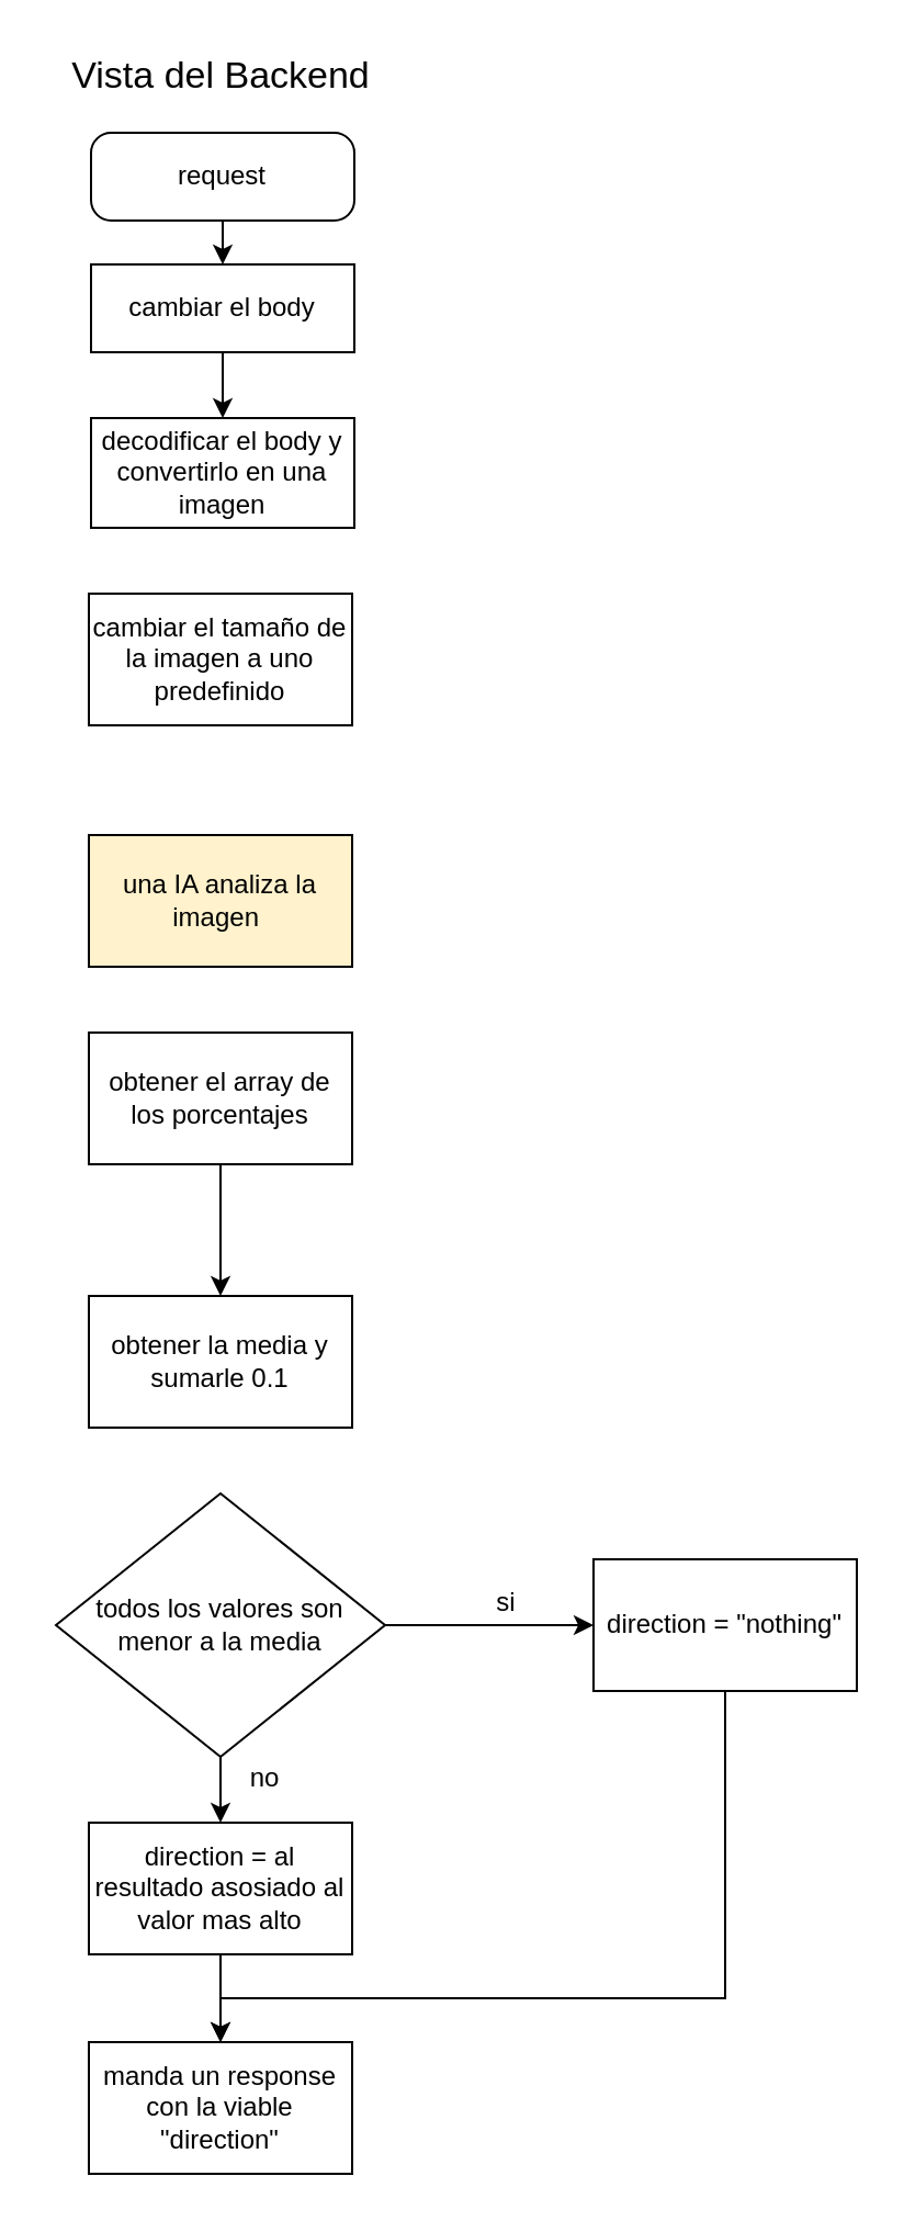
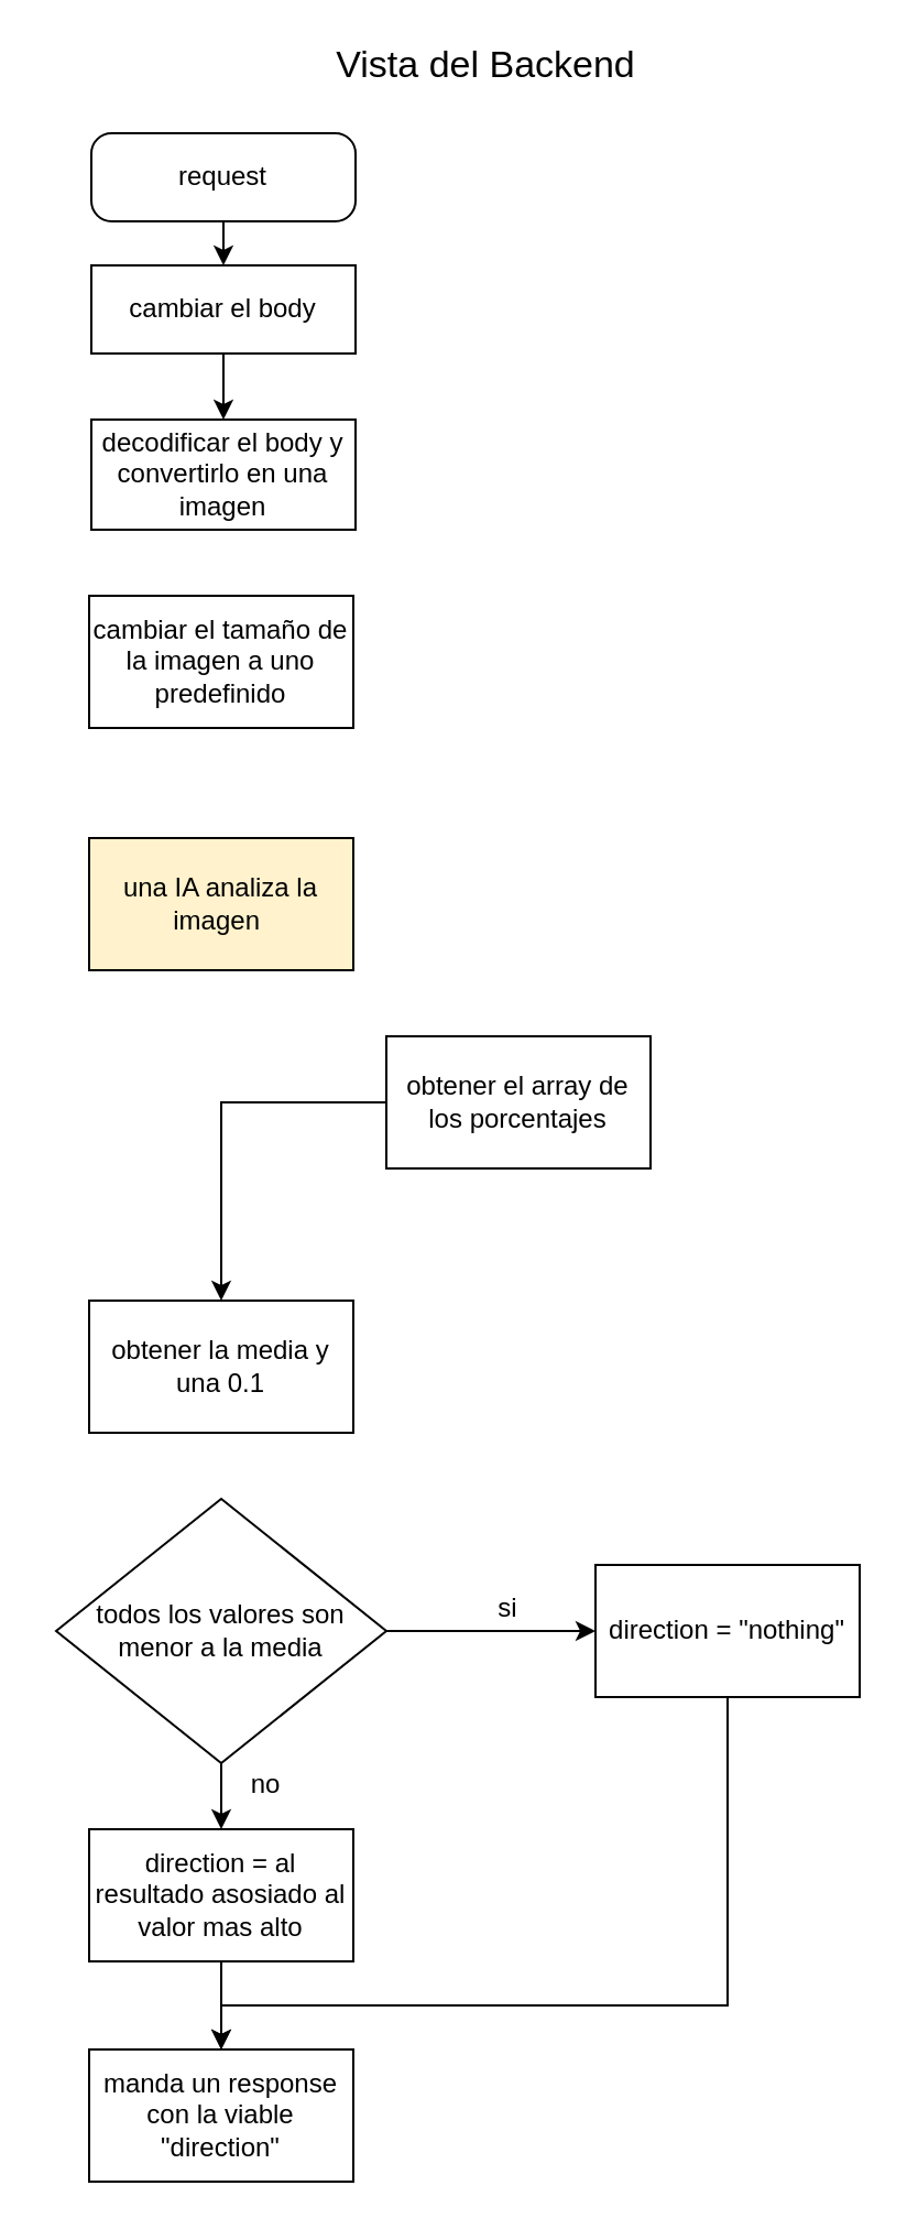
  <mxCell id="0" />
  <mxCell id="1" parent="0" />
  <mxCell id="2" style="edgeStyle=orthogonalEdgeStyle;rounded=0;orthogonalLoop=1;jettySize=auto;html=1;exitX=0.5;exitY=1;exitDx=0;exitDy=0;entryX=0.5;entryY=0;entryDx=0;entryDy=0;" edge="1" parent="1" source="3" target="5"><mxGeometry relative="1" as="geometry" /></mxCell>
  <mxCell id="3" value="request" style="rounded=1;whiteSpace=wrap;html=1;fontSize=12;glass=0;strokeWidth=1;shadow=0;arcSize=23;" parent="1" vertex="1"><mxGeometry x="41" y="60" width="120" height="40" as="geometry" /></mxCell>
  <mxCell id="4" value="" style="edgeStyle=orthogonalEdgeStyle;rounded=0;orthogonalLoop=1;jettySize=auto;html=1;" edge="1" parent="1" source="5" target="7"><mxGeometry relative="1" as="geometry" /></mxCell>
  <mxCell id="5" value="cambiar el body" style="rounded=1;whiteSpace=wrap;html=1;fontSize=12;glass=0;strokeWidth=1;shadow=0;arcSize=0;" parent="1" vertex="1"><mxGeometry x="41" y="120" width="120" height="40" as="geometry" /></mxCell>
- <mxCell id="6" value="&lt;font style=&quot;font-size: 17px;&quot;&gt;Vista del Backend&lt;/font&gt;" style="text;html=1;align=center;verticalAlign=middle;resizable=0;points=[];autosize=1;strokeColor=none;fillColor=none;" vertex="1" parent="1"><mxGeometry x="20" y="20" width="160" height="30" as="geometry" /></mxCell>
+ <mxCell id="6" value="&lt;font style=&quot;font-size: 17px;&quot;&gt;Vista del Backend&lt;/font&gt;" style="text;html=1;align=center;verticalAlign=middle;resizable=0;points=[];autosize=1;strokeColor=none;fillColor=none;" vertex="1" parent="1"><mxGeometry x="140" y="15" width="160" height="30" as="geometry" /></mxCell>
  <mxCell id="7" value="decodificar el body y convertirlo en una imagen" style="whiteSpace=wrap;html=1;rounded=1;glass=0;strokeWidth=1;shadow=0;arcSize=0;" vertex="1" parent="1"><mxGeometry x="41" y="190" width="120" height="50" as="geometry" /></mxCell>
  <mxCell id="8" value="cambiar el tamaño de la imagen a uno predefinido" style="whiteSpace=wrap;html=1;rounded=1;glass=0;strokeWidth=1;shadow=0;arcSize=0;" vertex="1" parent="1"><mxGeometry x="40" y="270" width="120" height="60" as="geometry" /></mxCell>
  <mxCell id="9" value="una IA analiza la imagen&amp;nbsp;" style="whiteSpace=wrap;html=1;rounded=1;glass=0;strokeWidth=1;shadow=0;arcSize=0;fillColor=#fff2cc;" vertex="1" parent="1"><mxGeometry x="40" y="380" width="120" height="60" as="geometry" /></mxCell>
  <mxCell id="10" value="" style="edgeStyle=orthogonalEdgeStyle;rounded=0;orthogonalLoop=1;jettySize=auto;html=1;" edge="1" parent="1" source="11" target="12"><mxGeometry relative="1" as="geometry" /></mxCell>
- <mxCell id="11" value="obtener el array de los porcentajes" style="whiteSpace=wrap;html=1;rounded=1;glass=0;strokeWidth=1;shadow=0;arcSize=0;" vertex="1" parent="1"><mxGeometry x="40" y="470" width="120" height="60" as="geometry" /></mxCell>
- <mxCell id="12" value="obtener la media y sumarle 0.1" style="whiteSpace=wrap;html=1;rounded=1;glass=0;strokeWidth=1;shadow=0;arcSize=0;" vertex="1" parent="1"><mxGeometry x="40" y="590" width="120" height="60" as="geometry" /></mxCell>
+ <mxCell id="11" value="obtener el array de los porcentajes" style="whiteSpace=wrap;html=1;rounded=1;glass=0;strokeWidth=1;shadow=0;arcSize=0;" vertex="1" parent="1"><mxGeometry x="175" y="470" width="120" height="60" as="geometry" /></mxCell>
+ <mxCell id="12" value="obtener la media y una 0.1" style="whiteSpace=wrap;html=1;rounded=1;glass=0;strokeWidth=1;shadow=0;arcSize=0;" vertex="1" parent="1"><mxGeometry x="40" y="590" width="120" height="60" as="geometry" /></mxCell>
  <mxCell id="13" value="" style="edgeStyle=orthogonalEdgeStyle;rounded=0;orthogonalLoop=1;jettySize=auto;html=1;" edge="1" parent="1" source="15" target="17"><mxGeometry relative="1" as="geometry" /></mxCell>
  <mxCell id="14" value="" style="edgeStyle=orthogonalEdgeStyle;rounded=0;orthogonalLoop=1;jettySize=auto;html=1;" edge="1" parent="1" source="15" target="20"><mxGeometry relative="1" as="geometry" /></mxCell>
  <mxCell id="15" value="todos los valores son &lt;br&gt;menor a la media" style="rhombus;whiteSpace=wrap;html=1;rounded=1;glass=0;strokeWidth=1;shadow=0;arcSize=0;" vertex="1" parent="1"><mxGeometry x="25" y="680" width="150" height="120" as="geometry" /></mxCell>
  <mxCell id="16" style="edgeStyle=orthogonalEdgeStyle;rounded=0;orthogonalLoop=1;jettySize=auto;html=1;entryX=0.5;entryY=0;entryDx=0;entryDy=0;" edge="1" parent="1" source="17" target="21"><mxGeometry relative="1" as="geometry"><Array as="points"><mxPoint x="330" y="910" /><mxPoint x="100" y="910" /></Array></mxGeometry></mxCell>
  <mxCell id="17" value="direction = &quot;nothing&quot;" style="whiteSpace=wrap;html=1;rounded=1;glass=0;strokeWidth=1;shadow=0;arcSize=0;" vertex="1" parent="1"><mxGeometry x="270" y="710" width="120" height="60" as="geometry" /></mxCell>
  <mxCell id="18" value="si" style="text;html=1;align=center;verticalAlign=middle;resizable=0;points=[];autosize=1;strokeColor=none;fillColor=none;" vertex="1" parent="1"><mxGeometry x="215" y="715" width="30" height="30" as="geometry" /></mxCell>
  <mxCell id="19" value="" style="edgeStyle=orthogonalEdgeStyle;rounded=0;orthogonalLoop=1;jettySize=auto;html=1;" edge="1" parent="1" source="20" target="21"><mxGeometry relative="1" as="geometry" /></mxCell>
  <mxCell id="20" value="direction = al resultado asosiado al valor mas alto" style="whiteSpace=wrap;html=1;rounded=1;glass=0;strokeWidth=1;shadow=0;arcSize=0;" vertex="1" parent="1"><mxGeometry x="40" y="830" width="120" height="60" as="geometry" /></mxCell>
  <mxCell id="21" value="manda un response con la viable &quot;direction&quot;" style="whiteSpace=wrap;html=1;rounded=1;glass=0;strokeWidth=1;shadow=0;arcSize=0;" vertex="1" parent="1"><mxGeometry x="40" y="930" width="120" height="60" as="geometry" /></mxCell>
  <mxCell id="22" value="no" style="text;html=1;align=center;verticalAlign=middle;resizable=0;points=[];autosize=1;strokeColor=none;fillColor=none;" vertex="1" parent="1"><mxGeometry x="100" y="795" width="40" height="30" as="geometry" /></mxCell>
